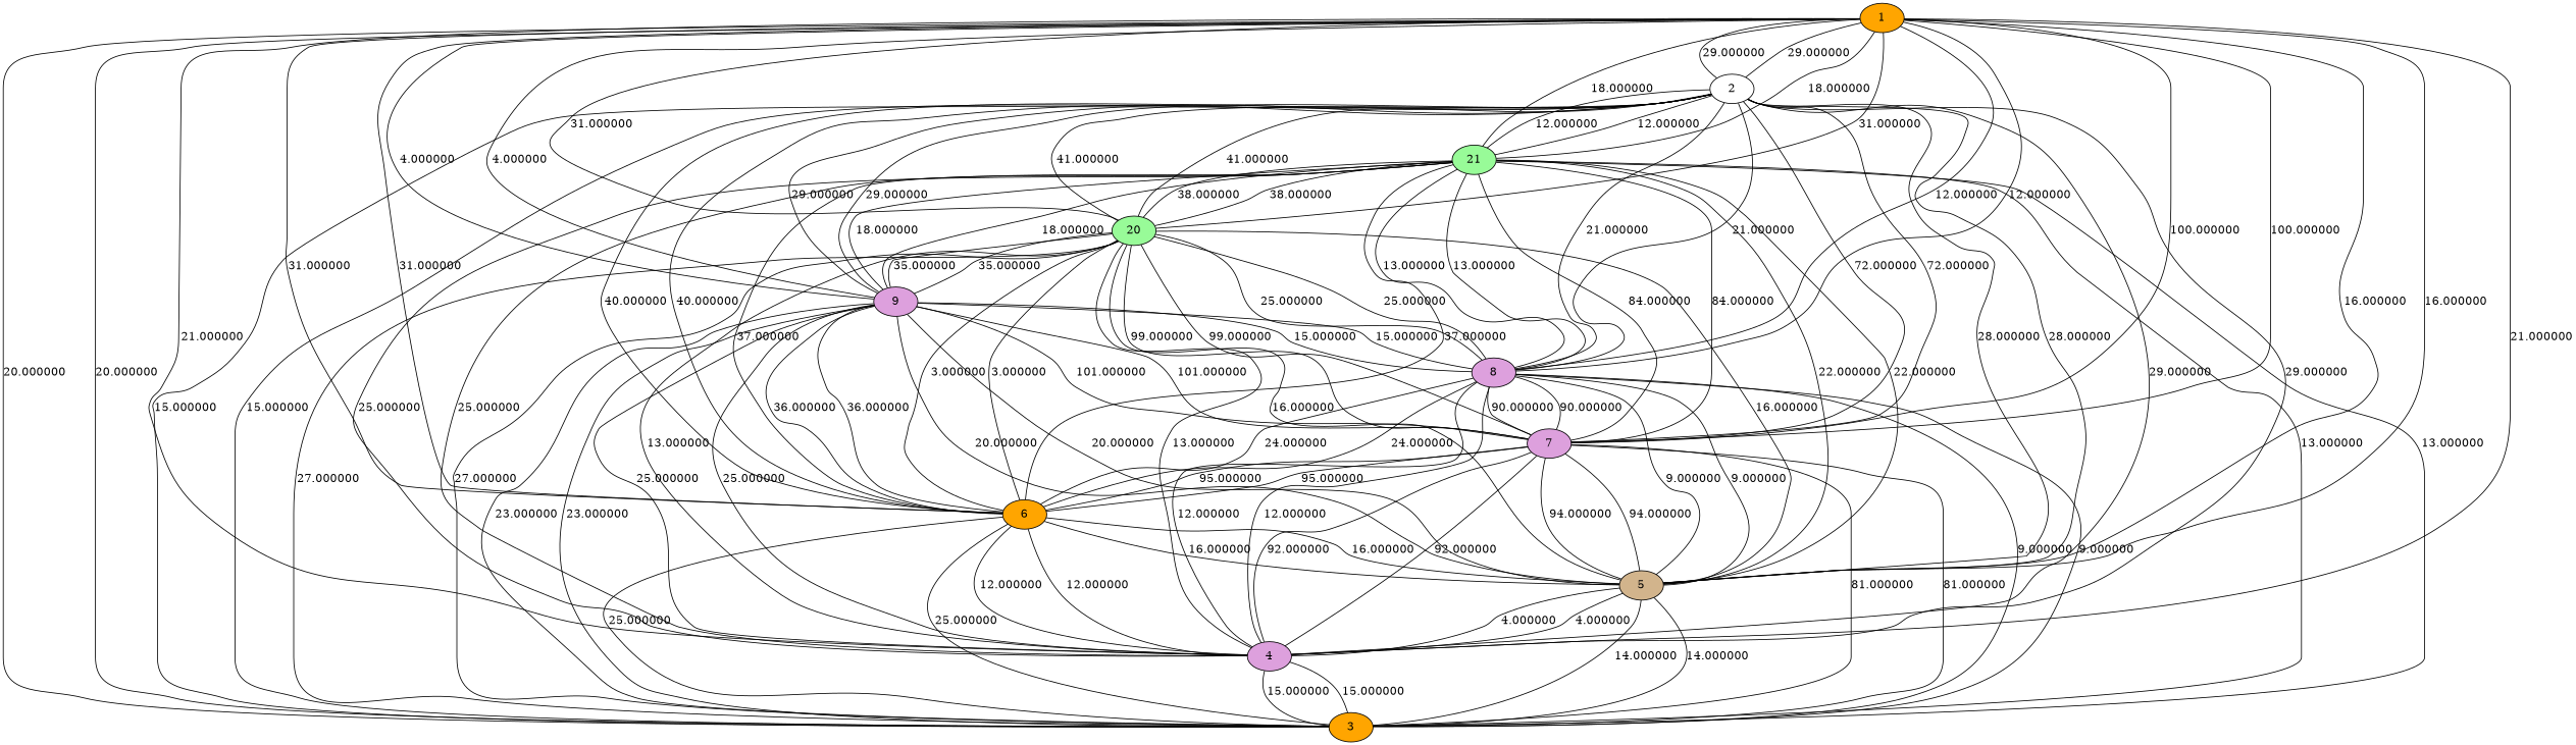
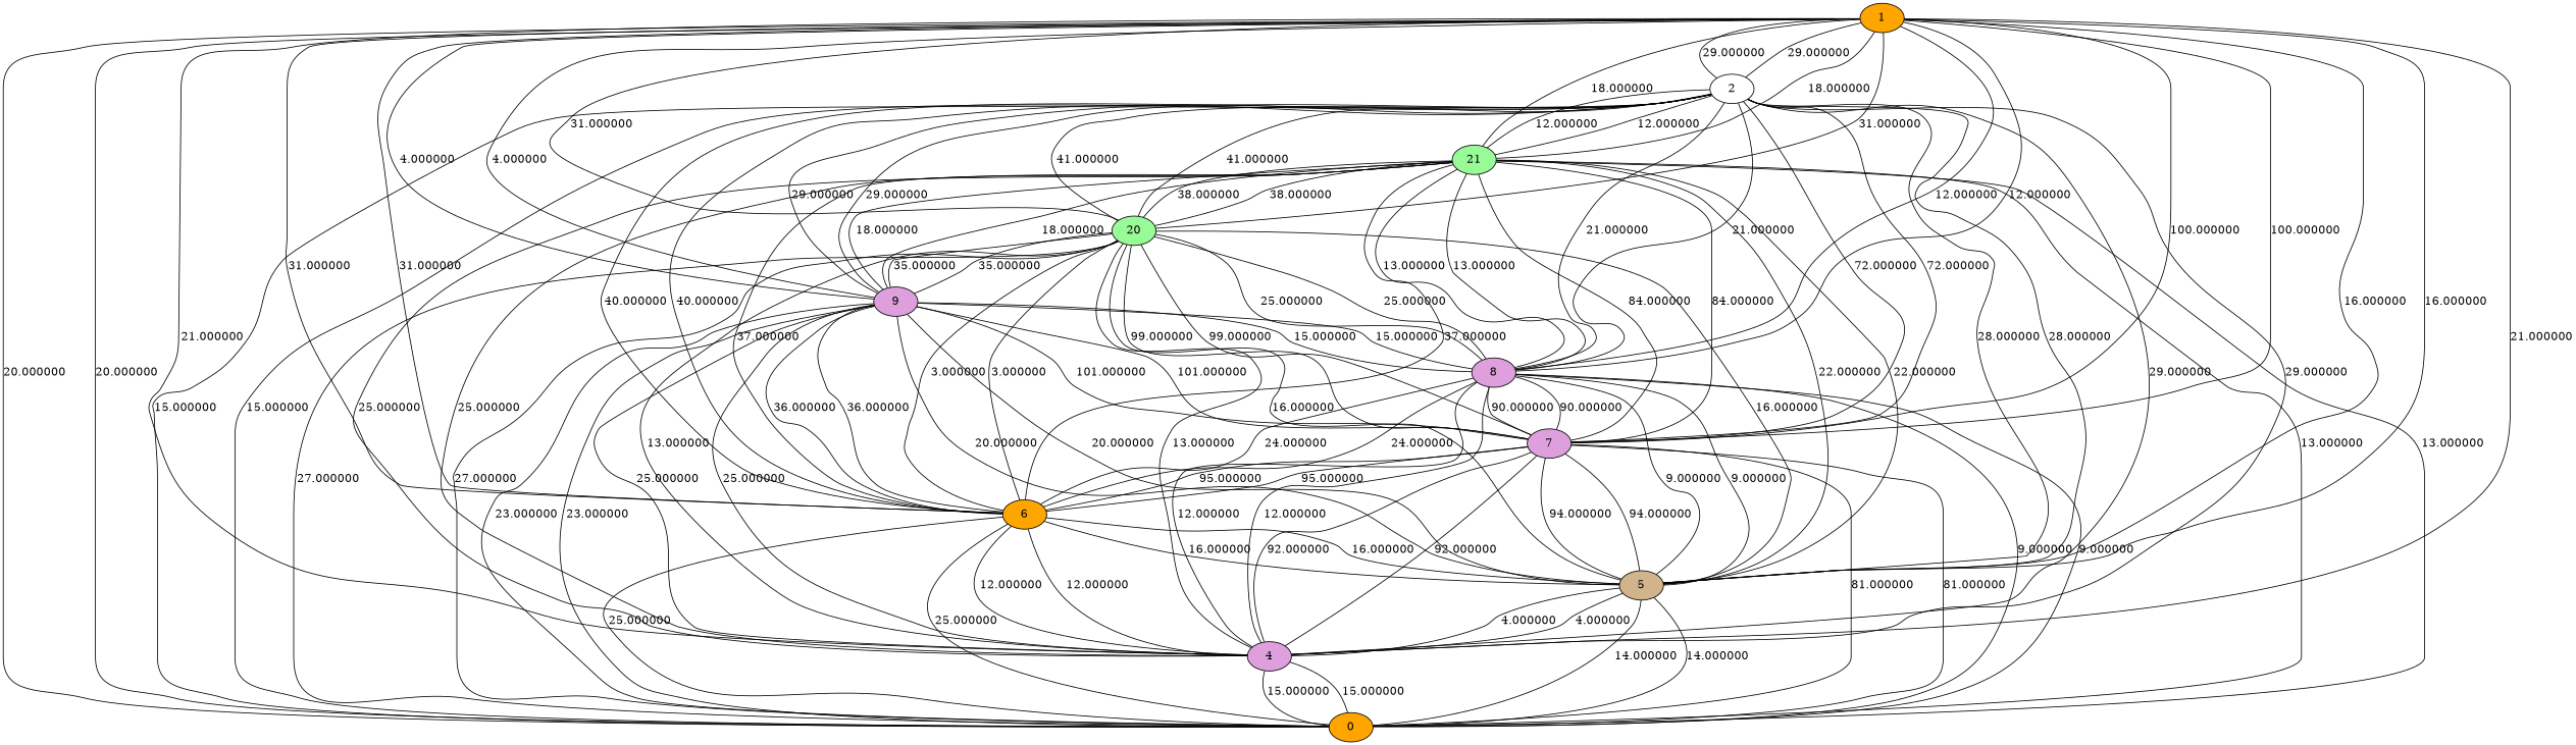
  graph {
    node [fillcolor=plum style=filled]
    edge [weight=12.000000]
    1 [fillcolor=orange]
    2 [fillcolor=white]
-   3 [fillcolor=orange]
+   3 [fillcolor=orange label=0]
    4
    5 [fillcolor=tan]
    6 [fillcolor=orange]
    7
    8
    9
    n10 [fillcolor=palegreen label=20]
    n11 [fillcolor=palegreen label=21]
    1 -- 2 [label=29.000000 weight=29.000000]
    1 -- 3 [label=20.000000 weight=20.000000]
    1 -- 4 [label=21.000000 weight=21.000000]
    1 -- 5 [label=16.000000 weight=16.000000]
    1 -- 6 [label=31.000000 weight=31.000000]
    1 -- 7 [label=100.000000 weight=100.000000]
    1 -- 8 [label=12.000000]
    1 -- 9 [label=4.000000 weight=4.000000]
    1 -- n10 [label=31.000000 weight=31.000000]
    1 -- n11 [label=18.000000 weight=18.000000]
    2 -- 1 [label=29.000000 weight=29.000000]
    2 -- 3 [label=15.000000 weight=15.000000]
    2 -- 4 [label=29.000000 weight=29.000000]
    2 -- 5 [label=28.000000 weight=28.000000]
    2 -- 6 [label=40.000000 weight=40.000000]
    2 -- 7 [label=72.000000 weight=72.000000]
    2 -- 8 [label=21.000000 weight=21.000000]
    2 -- 9 [label=29.000000 weight=29.000000]
    2 -- n10 [label=41.000000 weight=41.000000]
    2 -- n11 [label=12.000000]
    3 -- 1 [label=20.000000 weight=20.000000]
    3 -- 2 [label=15.000000 weight=15.000000]
    3 -- 4 [label=15.000000 weight=15.000000]
    3 -- 5 [label=14.000000 weight=14.000000]
    3 -- 6 [label=25.000000 weight=25.000000]
    3 -- 7 [label=81.000000 weight=81.000000]
    3 -- 8 [label=9.000000 weight=9.000000]
    3 -- 9 [label=23.000000 weight=23.000000]
    3 -- n10 [label=27.000000 weight=27.000000]
    3 -- n11 [label=13.000000 weight=13.000000]
    4 -- 1 [label=21.000000 weight=21.000000]
    4 -- 2 [label=29.000000 weight=29.000000]
    4 -- 3 [label=15.000000 weight=15.000000]
    4 -- 5 [label=4.000000 weight=4.000000]
    4 -- 6 [label=12.000000]
    4 -- 7 [label=92.000000 weight=92.000000]
    4 -- 8 [label=12.000000]
    4 -- 9 [label=25.000000 weight=25.000000]
    4 -- n10 [label=13.000000 weight=13.000000]
    4 -- n11 [label=25.000000 weight=25.000000]
    5 -- 1 [label=16.000000 weight=16.000000]
    5 -- 2 [label=28.000000 weight=28.000000]
    5 -- 3 [label=14.000000 weight=14.000000]
    5 -- 4 [label=4.000000 weight=4.000000]
    5 -- 6 [label=16.000000 weight=16.000000]
    5 -- 7 [label=94.000000 weight=94.000000]
    5 -- 8 [label=9.000000 weight=9.000000]
    5 -- 9 [label=20.000000 weight=20.000000]
    5 -- n10 [label=16.000000 weight=16.000000]
    5 -- n11 [label=22.000000 weight=22.000000]
    6 -- 1 [label=31.000000 weight=31.000000]
    6 -- 2 [label=40.000000 weight=40.000000]
    6 -- 3 [label=25.000000 weight=25.000000]
    6 -- 4 [label=12.000000]
    6 -- 5 [label=16.000000 weight=16.000000]
    6 -- 7 [label=95.000000 weight=95.000000]
    6 -- 8 [label=24.000000 weight=24.000000]
    6 -- 9 [label=36.000000 weight=36.000000]
    6 -- n10 [label=3.000000 weight=3.000000]
    6 -- n11 [label=37.000000 weight=37.000000]
    7 -- 1 [label=100.000000 weight=100.000000]
    7 -- 2 [label=72.000000 weight=72.000000]
    7 -- 3 [label=81.000000 weight=81.000000]
    7 -- 4 [label=92.000000 weight=92.000000]
    7 -- 5 [label=94.000000 weight=94.000000]
    7 -- 6 [label=95.000000 weight=95.000000]
    7 -- 8 [label=90.000000 weight=90.000000]
    7 -- 9 [label=101.000000 weight=101.000000]
    7 -- n10 [label=99.000000 weight=99.000000]
    7 -- n11 [label=84.000000 weight=84.000000]
    8 -- 1 [label=12.000000]
    8 -- 2 [label=21.000000 weight=21.000000]
    8 -- 3 [label=9.000000 weight=9.000000]
    8 -- 4 [label=12.000000]
    8 -- 5 [label=9.000000 weight=9.000000]
    8 -- 6 [label=24.000000 weight=24.000000]
    8 -- 7 [label=90.000000 weight=90.000000]
    8 -- 9 [label=15.000000 weight=15.000000]
    8 -- n10 [label=25.000000 weight=25.000000]
    8 -- n11 [label=13.000000 weight=13.000000]
    9 -- 1 [label=4.000000 weight=4.000000]
    9 -- 2 [label=29.000000 weight=29.000000]
    9 -- 3 [label=23.000000 weight=23.000000]
    9 -- 4 [label=25.000000 weight=25.000000]
    9 -- 5 [label=20.000000 weight=20.000000]
    9 -- 6 [label=36.000000 weight=36.000000]
    9 -- 7 [label=101.000000 weight=101.000000]
    9 -- 8 [label=15.000000 weight=15.000000]
    9 -- n10 [label=35.000000 weight=35.000000]
    9 -- n11 [label=18.000000 weight=18.000000]
    n10 -- 1 [label=31.000000 weight=31.000000]
    n10 -- 2 [label=41.000000 weight=41.000000]
    n10 -- 3 [label=27.000000 weight=27.000000]
    n10 -- 4 [label=13.000000 weight=13.000000]
    n10 -- 5 [label=16.000000 weight=16.000000]
    n10 -- 6 [label=3.000000 weight=3.000000]
    n10 -- 7 [label=99.000000 weight=99.000000]
    n10 -- 8 [label=25.000000 weight=25.000000]
    n10 -- 9 [label=35.000000 weight=35.000000]
    n10 -- n11 [label=38.000000 weight=38.000000]
    n11 -- 1 [label=18.000000 weight=18.000000]
    n11 -- 2 [label=12.000000]
    n11 -- 3 [label=13.000000 weight=13.000000]
    n11 -- 4 [label=25.000000 weight=25.000000]
    n11 -- 5 [label=22.000000 weight=22.000000]
    n11 -- 6 [label=37.000000 weight=37.000000]
    n11 -- 7 [label=84.000000 weight=84.000000]
    n11 -- 8 [label=13.000000 weight=13.000000]
    n11 -- 9 [label=18.000000 weight=18.000000]
    n11 -- n10 [label=38.000000 weight=38.000000]
  }
